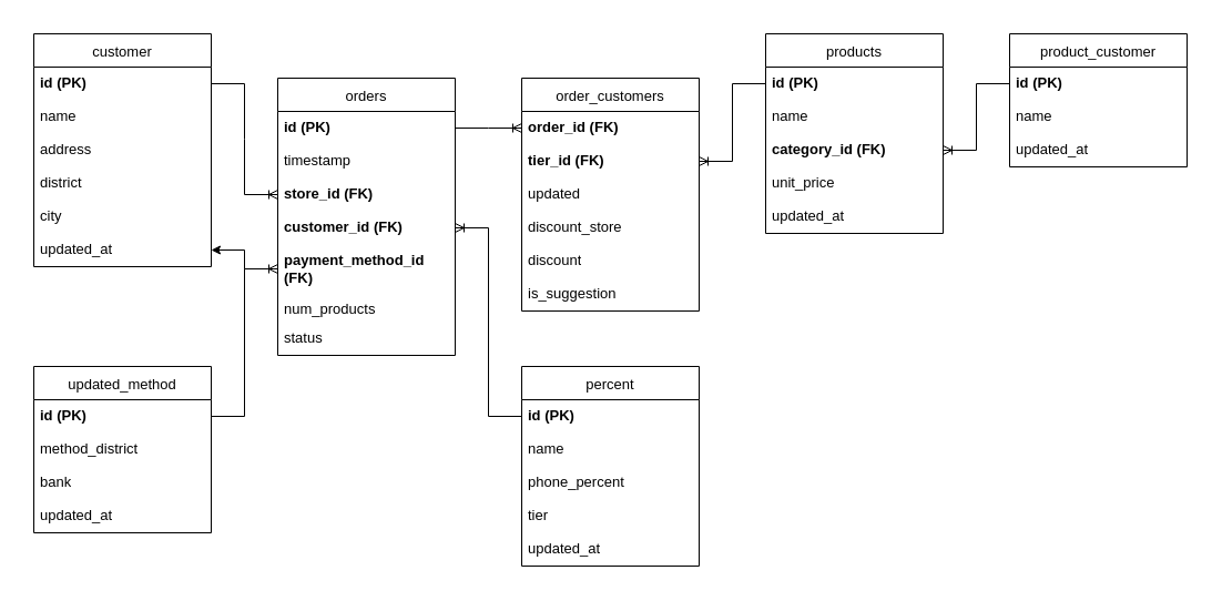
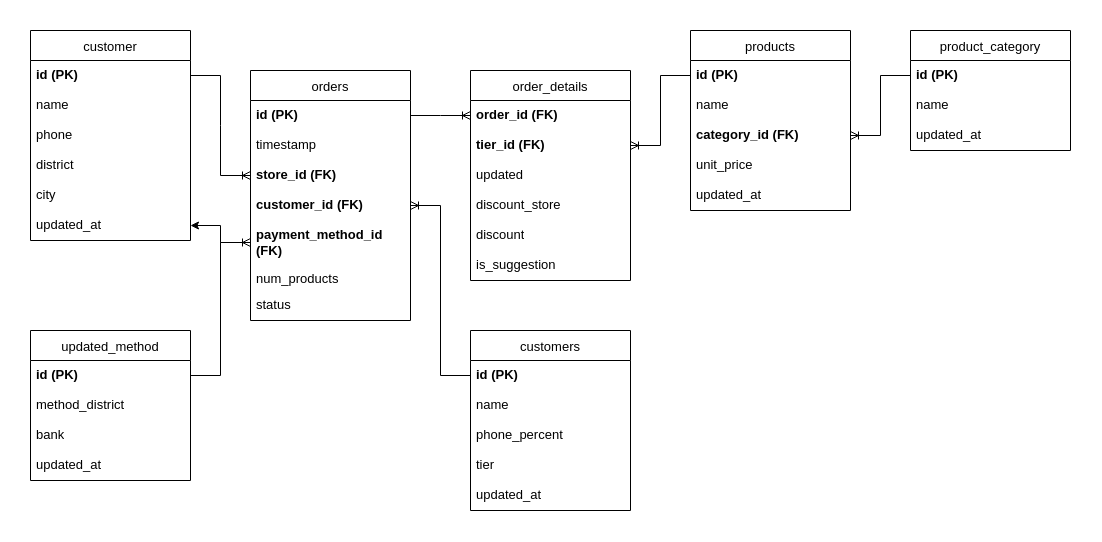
  <mxCell id="0" />
  <mxCell id="1" parent="0" />
  <mxCell id="2" value="" style="rounded=0;whiteSpace=wrap;html=1;fillColor=none;strokeColor=none;" vertex="1" parent="1"><mxGeometry x="20" y="20" width="1060" height="500" as="geometry" /></mxCell>
  <mxCell id="3" value="orders" style="swimlane;fontStyle=0;childLayout=stackLayout;horizontal=1;startSize=30;horizontalStack=0;resizeParent=1;resizeParentMax=0;resizeLast=0;collapsible=1;marginBottom=0;align=center;fontSize=13;fontFamily=Helvetica;" vertex="1" parent="1"><mxGeometry x="250" y="70" width="160" height="250" as="geometry" /></mxCell>
  <mxCell id="4" value="&lt;b&gt;id (PK)&lt;/b&gt;" style="text;strokeColor=none;fillColor=none;spacingLeft=4;spacingRight=4;overflow=hidden;rotatable=0;points=[[0,0.5],[1,0.5]];portConstraint=eastwest;fontSize=13;whiteSpace=wrap;html=1;fontFamily=Helvetica;" vertex="1" parent="3"><mxGeometry y="30" width="160" height="30" as="geometry" /></mxCell>
  <mxCell id="5" value="timestamp" style="text;strokeColor=none;fillColor=none;spacingLeft=4;spacingRight=4;overflow=hidden;rotatable=0;points=[[0,0.5],[1,0.5]];portConstraint=eastwest;fontSize=13;whiteSpace=wrap;html=1;fontFamily=Helvetica;" vertex="1" parent="3"><mxGeometry y="60" width="160" height="30" as="geometry" /></mxCell>
  <mxCell id="6" value="&lt;b&gt;store_id (FK)&lt;/b&gt;" style="text;strokeColor=none;fillColor=none;spacingLeft=4;spacingRight=4;overflow=hidden;rotatable=0;points=[[0,0.5],[1,0.5]];portConstraint=eastwest;fontSize=13;whiteSpace=wrap;html=1;fontFamily=Helvetica;" vertex="1" parent="3"><mxGeometry y="90" width="160" height="30" as="geometry" /></mxCell>
  <mxCell id="7" value="&lt;b&gt;customer_id (FK)&lt;/b&gt;" style="text;strokeColor=none;fillColor=none;spacingLeft=4;spacingRight=4;overflow=hidden;rotatable=0;points=[[0,0.5],[1,0.5]];portConstraint=eastwest;fontSize=13;whiteSpace=wrap;html=1;fontFamily=Helvetica;" vertex="1" parent="3"><mxGeometry y="120" width="160" height="30" as="geometry" /></mxCell>
  <mxCell id="8" value="&lt;b&gt;payment_method_id (FK)&lt;/b&gt;" style="text;strokeColor=none;fillColor=none;spacingLeft=4;spacingRight=4;overflow=hidden;rotatable=0;points=[[0,0.5],[1,0.5]];portConstraint=eastwest;fontSize=13;whiteSpace=wrap;html=1;fontFamily=Helvetica;" vertex="1" parent="3"><mxGeometry y="150" width="160" height="44" as="geometry" /></mxCell>
  <mxCell id="9" value="&lt;span style=&quot;font-weight: normal;&quot;&gt;num_products&lt;/span&gt;" style="text;strokeColor=none;fillColor=none;spacingLeft=4;spacingRight=4;overflow=hidden;rotatable=0;points=[[0,0.5],[1,0.5]];portConstraint=eastwest;fontSize=13;whiteSpace=wrap;html=1;fontFamily=Helvetica;fontStyle=1" vertex="1" parent="3"><mxGeometry y="194" width="160" height="26" as="geometry" /></mxCell>
  <mxCell id="10" value="status" style="text;strokeColor=none;fillColor=none;spacingLeft=4;spacingRight=4;overflow=hidden;rotatable=0;points=[[0,0.5],[1,0.5]];portConstraint=eastwest;fontSize=13;whiteSpace=wrap;html=1;fontFamily=Helvetica;" vertex="1" parent="3"><mxGeometry y="220" width="160" height="30" as="geometry" /></mxCell>
- <mxCell id="11" value="order_customers" style="swimlane;fontStyle=0;childLayout=stackLayout;horizontal=1;startSize=30;horizontalStack=0;resizeParent=1;resizeParentMax=0;resizeLast=0;collapsible=1;marginBottom=0;align=center;fontSize=13;fontFamily=Helvetica;" vertex="1" parent="1"><mxGeometry x="470" y="70" width="160" height="210" as="geometry" /></mxCell>
+ <mxCell id="11" value="order_details" style="swimlane;fontStyle=0;childLayout=stackLayout;horizontal=1;startSize=30;horizontalStack=0;resizeParent=1;resizeParentMax=0;resizeLast=0;collapsible=1;marginBottom=0;align=center;fontSize=13;fontFamily=Helvetica;" vertex="1" parent="1"><mxGeometry x="470" y="70" width="160" height="210" as="geometry" /></mxCell>
  <mxCell id="12" value="&lt;b&gt;order_id (FK)&lt;/b&gt;" style="text;strokeColor=none;fillColor=none;spacingLeft=4;spacingRight=4;overflow=hidden;rotatable=0;points=[[0,0.5],[1,0.5]];portConstraint=eastwest;fontSize=13;whiteSpace=wrap;html=1;fontFamily=Helvetica;" vertex="1" parent="11"><mxGeometry y="30" width="160" height="30" as="geometry" /></mxCell>
  <mxCell id="13" value="&lt;b&gt;tier_id (FK)&lt;/b&gt;" style="text;strokeColor=none;fillColor=none;spacingLeft=4;spacingRight=4;overflow=hidden;rotatable=0;points=[[0,0.5],[1,0.5]];portConstraint=eastwest;fontSize=13;whiteSpace=wrap;html=1;fontFamily=Helvetica;" vertex="1" parent="11"><mxGeometry y="60" width="160" height="30" as="geometry" /></mxCell>
  <mxCell id="14" value="updated" style="text;strokeColor=none;fillColor=none;spacingLeft=4;spacingRight=4;overflow=hidden;rotatable=0;points=[[0,0.5],[1,0.5]];portConstraint=eastwest;fontSize=13;whiteSpace=wrap;html=1;fontFamily=Helvetica;" vertex="1" parent="11"><mxGeometry y="90" width="160" height="30" as="geometry" /></mxCell>
  <mxCell id="15" value="discount_store" style="text;strokeColor=none;fillColor=none;spacingLeft=4;spacingRight=4;overflow=hidden;rotatable=0;points=[[0,0.5],[1,0.5]];portConstraint=eastwest;fontSize=13;whiteSpace=wrap;html=1;fontFamily=Helvetica;" vertex="1" parent="11"><mxGeometry y="120" width="160" height="30" as="geometry" /></mxCell>
  <mxCell id="16" value="discount" style="text;strokeColor=none;fillColor=none;spacingLeft=4;spacingRight=4;overflow=hidden;rotatable=0;points=[[0,0.5],[1,0.5]];portConstraint=eastwest;fontSize=13;whiteSpace=wrap;html=1;fontFamily=Helvetica;" vertex="1" parent="11"><mxGeometry y="150" width="160" height="30" as="geometry" /></mxCell>
  <mxCell id="17" value="is_suggestion" style="text;strokeColor=none;fillColor=none;spacingLeft=4;spacingRight=4;overflow=hidden;rotatable=0;points=[[0,0.5],[1,0.5]];portConstraint=eastwest;fontSize=13;whiteSpace=wrap;html=1;fontFamily=Helvetica;" vertex="1" parent="11"><mxGeometry y="180" width="160" height="30" as="geometry" /></mxCell>
  <mxCell id="18" value="products" style="swimlane;fontStyle=0;childLayout=stackLayout;horizontal=1;startSize=30;horizontalStack=0;resizeParent=1;resizeParentMax=0;resizeLast=0;collapsible=1;marginBottom=0;align=center;fontSize=13;fontFamily=Helvetica;" vertex="1" parent="1"><mxGeometry x="690" y="30" width="160" height="180" as="geometry" /></mxCell>
  <mxCell id="19" value="&lt;b&gt;id (PK)&lt;/b&gt;" style="text;strokeColor=none;fillColor=none;spacingLeft=4;spacingRight=4;overflow=hidden;rotatable=0;points=[[0,0.5],[1,0.5]];portConstraint=eastwest;fontSize=13;whiteSpace=wrap;html=1;fontFamily=Helvetica;" vertex="1" parent="18"><mxGeometry y="30" width="160" height="30" as="geometry" /></mxCell>
  <mxCell id="20" value="name" style="text;strokeColor=none;fillColor=none;spacingLeft=4;spacingRight=4;overflow=hidden;rotatable=0;points=[[0,0.5],[1,0.5]];portConstraint=eastwest;fontSize=13;whiteSpace=wrap;html=1;fontFamily=Helvetica;" vertex="1" parent="18"><mxGeometry y="60" width="160" height="30" as="geometry" /></mxCell>
  <mxCell id="21" value="&lt;b&gt;category_id (FK)&lt;/b&gt;" style="text;strokeColor=none;fillColor=none;spacingLeft=4;spacingRight=4;overflow=hidden;rotatable=0;points=[[0,0.5],[1,0.5]];portConstraint=eastwest;fontSize=13;whiteSpace=wrap;html=1;fontFamily=Helvetica;" vertex="1" parent="18"><mxGeometry y="90" width="160" height="30" as="geometry" /></mxCell>
  <mxCell id="22" value="unit_price" style="text;strokeColor=none;fillColor=none;spacingLeft=4;spacingRight=4;overflow=hidden;rotatable=0;points=[[0,0.5],[1,0.5]];portConstraint=eastwest;fontSize=13;whiteSpace=wrap;html=1;fontFamily=Helvetica;" vertex="1" parent="18"><mxGeometry y="120" width="160" height="30" as="geometry" /></mxCell>
  <mxCell id="23" value="updated_at" style="text;strokeColor=none;fillColor=none;spacingLeft=4;spacingRight=4;overflow=hidden;rotatable=0;points=[[0,0.5],[1,0.5]];portConstraint=eastwest;fontSize=13;whiteSpace=wrap;html=1;fontFamily=Helvetica;" vertex="1" parent="18"><mxGeometry y="150" width="160" height="30" as="geometry" /></mxCell>
- <mxCell id="24" value="product_customer" style="swimlane;fontStyle=0;childLayout=stackLayout;horizontal=1;startSize=30;horizontalStack=0;resizeParent=1;resizeParentMax=0;resizeLast=0;collapsible=1;marginBottom=0;align=center;fontSize=13;fontFamily=Helvetica;" vertex="1" parent="1"><mxGeometry x="910" y="30" width="160" height="120" as="geometry" /></mxCell>
+ <mxCell id="24" value="product_category" style="swimlane;fontStyle=0;childLayout=stackLayout;horizontal=1;startSize=30;horizontalStack=0;resizeParent=1;resizeParentMax=0;resizeLast=0;collapsible=1;marginBottom=0;align=center;fontSize=13;fontFamily=Helvetica;" vertex="1" parent="1"><mxGeometry x="910" y="30" width="160" height="120" as="geometry" /></mxCell>
  <mxCell id="25" value="&lt;b&gt;id (PK)&lt;/b&gt;" style="text;strokeColor=none;fillColor=none;spacingLeft=4;spacingRight=4;overflow=hidden;rotatable=0;points=[[0,0.5],[1,0.5]];portConstraint=eastwest;fontSize=13;whiteSpace=wrap;html=1;fontFamily=Helvetica;" vertex="1" parent="24"><mxGeometry y="30" width="160" height="30" as="geometry" /></mxCell>
  <mxCell id="26" value="name" style="text;strokeColor=none;fillColor=none;spacingLeft=4;spacingRight=4;overflow=hidden;rotatable=0;points=[[0,0.5],[1,0.5]];portConstraint=eastwest;fontSize=13;whiteSpace=wrap;html=1;fontFamily=Helvetica;" vertex="1" parent="24"><mxGeometry y="60" width="160" height="30" as="geometry" /></mxCell>
  <mxCell id="27" value="updated_at" style="text;strokeColor=none;fillColor=none;spacingLeft=4;spacingRight=4;overflow=hidden;rotatable=0;points=[[0,0.5],[1,0.5]];portConstraint=eastwest;fontSize=13;whiteSpace=wrap;html=1;fontFamily=Helvetica;" vertex="1" parent="24"><mxGeometry y="90" width="160" height="30" as="geometry" /></mxCell>
- <mxCell id="28" value="percent" style="swimlane;fontStyle=0;childLayout=stackLayout;horizontal=1;startSize=30;horizontalStack=0;resizeParent=1;resizeParentMax=0;resizeLast=0;collapsible=1;marginBottom=0;align=center;fontSize=13;fontFamily=Helvetica;" vertex="1" parent="1"><mxGeometry x="470" y="330" width="160" height="180" as="geometry" /></mxCell>
+ <mxCell id="28" value="customers" style="swimlane;fontStyle=0;childLayout=stackLayout;horizontal=1;startSize=30;horizontalStack=0;resizeParent=1;resizeParentMax=0;resizeLast=0;collapsible=1;marginBottom=0;align=center;fontSize=13;fontFamily=Helvetica;" vertex="1" parent="1"><mxGeometry x="470" y="330" width="160" height="180" as="geometry" /></mxCell>
  <mxCell id="29" value="&lt;b&gt;id (PK)&lt;/b&gt;" style="text;strokeColor=none;fillColor=none;spacingLeft=4;spacingRight=4;overflow=hidden;rotatable=0;points=[[0,0.5],[1,0.5]];portConstraint=eastwest;fontSize=13;whiteSpace=wrap;html=1;fontFamily=Helvetica;" vertex="1" parent="28"><mxGeometry y="30" width="160" height="30" as="geometry" /></mxCell>
  <mxCell id="30" value="name" style="text;strokeColor=none;fillColor=none;spacingLeft=4;spacingRight=4;overflow=hidden;rotatable=0;points=[[0,0.5],[1,0.5]];portConstraint=eastwest;fontSize=13;whiteSpace=wrap;html=1;fontFamily=Helvetica;" vertex="1" parent="28"><mxGeometry y="60" width="160" height="30" as="geometry" /></mxCell>
  <mxCell id="31" value="phone_percent" style="text;strokeColor=none;fillColor=none;spacingLeft=4;spacingRight=4;overflow=hidden;rotatable=0;points=[[0,0.5],[1,0.5]];portConstraint=eastwest;fontSize=13;whiteSpace=wrap;html=1;fontFamily=Helvetica;" vertex="1" parent="28"><mxGeometry y="90" width="160" height="30" as="geometry" /></mxCell>
  <mxCell id="32" value="tier" style="text;strokeColor=none;fillColor=none;spacingLeft=4;spacingRight=4;overflow=hidden;rotatable=0;points=[[0,0.5],[1,0.5]];portConstraint=eastwest;fontSize=13;whiteSpace=wrap;html=1;fontFamily=Helvetica;" vertex="1" parent="28"><mxGeometry y="120" width="160" height="30" as="geometry" /></mxCell>
  <mxCell id="33" value="updated_at" style="text;strokeColor=none;fillColor=none;spacingLeft=4;spacingRight=4;overflow=hidden;rotatable=0;points=[[0,0.5],[1,0.5]];portConstraint=eastwest;fontSize=13;whiteSpace=wrap;html=1;fontFamily=Helvetica;" vertex="1" parent="28"><mxGeometry y="150" width="160" height="30" as="geometry" /></mxCell>
  <mxCell id="34" value="updated_method" style="swimlane;fontStyle=0;childLayout=stackLayout;horizontal=1;startSize=30;horizontalStack=0;resizeParent=1;resizeParentMax=0;resizeLast=0;collapsible=1;marginBottom=0;align=center;fontSize=13;fontFamily=Helvetica;" vertex="1" parent="1"><mxGeometry x="30" y="330" width="160" height="150" as="geometry" /></mxCell>
  <mxCell id="35" value="&lt;b&gt;id (PK)&lt;/b&gt;" style="text;strokeColor=none;fillColor=none;spacingLeft=4;spacingRight=4;overflow=hidden;rotatable=0;points=[[0,0.5],[1,0.5]];portConstraint=eastwest;fontSize=13;whiteSpace=wrap;html=1;fontFamily=Helvetica;" vertex="1" parent="34"><mxGeometry y="30" width="160" height="30" as="geometry" /></mxCell>
  <mxCell id="36" value="method_district" style="text;strokeColor=none;fillColor=none;spacingLeft=4;spacingRight=4;overflow=hidden;rotatable=0;points=[[0,0.5],[1,0.5]];portConstraint=eastwest;fontSize=13;whiteSpace=wrap;html=1;fontFamily=Helvetica;" vertex="1" parent="34"><mxGeometry y="60" width="160" height="30" as="geometry" /></mxCell>
  <mxCell id="37" value="bank" style="text;strokeColor=none;fillColor=none;spacingLeft=4;spacingRight=4;overflow=hidden;rotatable=0;points=[[0,0.5],[1,0.5]];portConstraint=eastwest;fontSize=13;whiteSpace=wrap;html=1;fontFamily=Helvetica;" vertex="1" parent="34"><mxGeometry y="90" width="160" height="30" as="geometry" /></mxCell>
  <mxCell id="38" value="updated_at" style="text;strokeColor=none;fillColor=none;spacingLeft=4;spacingRight=4;overflow=hidden;rotatable=0;points=[[0,0.5],[1,0.5]];portConstraint=eastwest;fontSize=13;whiteSpace=wrap;html=1;fontFamily=Helvetica;" vertex="1" parent="34"><mxGeometry y="120" width="160" height="30" as="geometry" /></mxCell>
  <mxCell id="39" value="customer" style="swimlane;fontStyle=0;childLayout=stackLayout;horizontal=1;startSize=30;horizontalStack=0;resizeParent=1;resizeParentMax=0;resizeLast=0;collapsible=1;marginBottom=0;align=center;fontSize=13;fontFamily=Helvetica;" vertex="1" parent="1"><mxGeometry x="30" y="30" width="160" height="210" as="geometry" /></mxCell>
  <mxCell id="40" value="&lt;b&gt;id (PK)&lt;/b&gt;" style="text;strokeColor=none;fillColor=none;spacingLeft=4;spacingRight=4;overflow=hidden;rotatable=0;points=[[0,0.5],[1,0.5]];portConstraint=eastwest;fontSize=13;whiteSpace=wrap;html=1;fontFamily=Helvetica;" vertex="1" parent="39"><mxGeometry y="30" width="160" height="30" as="geometry" /></mxCell>
  <mxCell id="41" value="name" style="text;strokeColor=none;fillColor=none;spacingLeft=4;spacingRight=4;overflow=hidden;rotatable=0;points=[[0,0.5],[1,0.5]];portConstraint=eastwest;fontSize=13;whiteSpace=wrap;html=1;fontFamily=Helvetica;" vertex="1" parent="39"><mxGeometry y="60" width="160" height="30" as="geometry" /></mxCell>
- <mxCell id="42" value="address" style="text;strokeColor=none;fillColor=none;spacingLeft=4;spacingRight=4;overflow=hidden;rotatable=0;points=[[0,0.5],[1,0.5]];portConstraint=eastwest;fontSize=13;whiteSpace=wrap;html=1;fontFamily=Helvetica;" vertex="1" parent="39"><mxGeometry y="90" width="160" height="30" as="geometry" /></mxCell>
+ <mxCell id="42" value="phone" style="text;strokeColor=none;fillColor=none;spacingLeft=4;spacingRight=4;overflow=hidden;rotatable=0;points=[[0,0.5],[1,0.5]];portConstraint=eastwest;fontSize=13;whiteSpace=wrap;html=1;fontFamily=Helvetica;" vertex="1" parent="39"><mxGeometry y="90" width="160" height="30" as="geometry" /></mxCell>
  <mxCell id="43" value="district" style="text;strokeColor=none;fillColor=none;spacingLeft=4;spacingRight=4;overflow=hidden;rotatable=0;points=[[0,0.5],[1,0.5]];portConstraint=eastwest;fontSize=13;whiteSpace=wrap;html=1;fontFamily=Helvetica;" vertex="1" parent="39"><mxGeometry y="120" width="160" height="30" as="geometry" /></mxCell>
  <mxCell id="44" value="city" style="text;strokeColor=none;fillColor=none;spacingLeft=4;spacingRight=4;overflow=hidden;rotatable=0;points=[[0,0.5],[1,0.5]];portConstraint=eastwest;fontSize=13;whiteSpace=wrap;html=1;fontFamily=Helvetica;" vertex="1" parent="39"><mxGeometry y="150" width="160" height="30" as="geometry" /></mxCell>
  <mxCell id="45" value="updated_at" style="text;strokeColor=none;fillColor=none;spacingLeft=4;spacingRight=4;overflow=hidden;rotatable=0;points=[[0,0.5],[1,0.5]];portConstraint=eastwest;fontSize=13;whiteSpace=wrap;html=1;fontFamily=Helvetica;" vertex="1" parent="39"><mxGeometry y="180" width="160" height="30" as="geometry" /></mxCell>
  <mxCell id="46" value="" style="edgeStyle=entityRelationEdgeStyle;fontSize=12;html=1;endArrow=ERoneToMany;rounded=0;entryX=0;entryY=0.5;entryDx=0;entryDy=0;" edge="1" parent="1" source="40" target="6"><mxGeometry width="100" height="100" relative="1" as="geometry"><mxPoint x="430" y="320" as="sourcePoint" /><mxPoint x="530" y="220" as="targetPoint" /></mxGeometry></mxCell>
  <mxCell id="47" value="" style="edgeStyle=entityRelationEdgeStyle;fontSize=12;html=1;endArrow=ERoneToMany;rounded=0;exitX=1;exitY=0.5;exitDx=0;exitDy=0;entryX=0;entryY=0.5;entryDx=0;entryDy=0;" edge="1" parent="1" source="35" target="8"><mxGeometry width="100" height="100" relative="1" as="geometry"><mxPoint x="440" y="330" as="sourcePoint" /><mxPoint x="540" y="230" as="targetPoint" /></mxGeometry></mxCell>
  <mxCell id="48" value="" style="edgeStyle=entityRelationEdgeStyle;fontSize=12;html=1;endArrow=ERoneToMany;rounded=0;exitX=0;exitY=0.5;exitDx=0;exitDy=0;entryX=1;entryY=0.5;entryDx=0;entryDy=0;" edge="1" parent="1" source="29" target="7"><mxGeometry width="100" height="100" relative="1" as="geometry"><mxPoint x="450" y="340" as="sourcePoint" /><mxPoint x="550" y="240" as="targetPoint" /></mxGeometry></mxCell>
  <mxCell id="49" value="" style="edgeStyle=entityRelationEdgeStyle;fontSize=12;html=1;endArrow=ERoneToMany;rounded=0;entryX=1;entryY=0.5;entryDx=0;entryDy=0;" edge="1" parent="1" source="19" target="13"><mxGeometry width="100" height="100" relative="1" as="geometry"><mxPoint x="460" y="350" as="sourcePoint" /><mxPoint x="560" y="250" as="targetPoint" /></mxGeometry></mxCell>
  <mxCell id="50" value="" style="edgeStyle=entityRelationEdgeStyle;fontSize=12;html=1;endArrow=ERoneToMany;rounded=0;exitX=1;exitY=0.5;exitDx=0;exitDy=0;" edge="1" parent="1" source="4" target="12"><mxGeometry width="100" height="100" relative="1" as="geometry"><mxPoint x="470" y="360" as="sourcePoint" /><mxPoint x="570" y="260" as="targetPoint" /></mxGeometry></mxCell>
  <mxCell id="51" value="" style="edgeStyle=entityRelationEdgeStyle;fontSize=12;html=1;endArrow=ERoneToMany;rounded=0;exitX=0;exitY=0.5;exitDx=0;exitDy=0;" edge="1" parent="1" source="25" target="21"><mxGeometry width="100" height="100" relative="1" as="geometry"><mxPoint x="490" y="380" as="sourcePoint" /><mxPoint x="590" y="280" as="targetPoint" /></mxGeometry></mxCell>
  <mxCell id="52" value="" style="edgeStyle=orthogonalEdgeStyle;rounded=0;orthogonalLoop=1;jettySize=auto;html=1;" edge="1" parent="1" source="8" target="45"><mxGeometry relative="1" as="geometry" /></mxCell>
